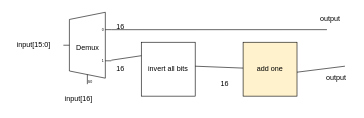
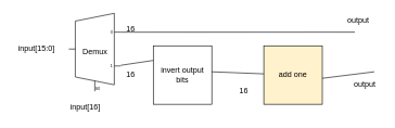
  <mxCell id="0" />
  <mxCell id="1" parent="0" />
  <mxCell id="2" value="input[16]" style="text;html=1;align=center;verticalAlign=middle;resizable=0;points=[];autosize=1;" vertex="1" parent="1"><mxGeometry x="100" y="155" width="60" height="20" as="geometry" /></mxCell>
  <mxCell id="3" value="Demux" style="shadow=0;dashed=0;align=center;html=1;strokeWidth=1;shape=mxgraph.electrical.abstract.mux2;operation=demux;" vertex="1" parent="1"><mxGeometry x="105" y="20" width="80" height="120" as="geometry" /></mxCell>
  <mxCell id="4" value="input[15:0]" style="text;html=1;align=center;verticalAlign=middle;resizable=0;points=[];autosize=1;" vertex="1" parent="1"><mxGeometry x="20" y="64" width="70" height="20" as="geometry" /></mxCell>
  <mxCell id="5" value="" style="endArrow=none;html=1;exitX=1;exitY=0.217;exitDx=0;exitDy=3;exitPerimeter=0;" edge="1" parent="1" source="3"><mxGeometry width="50" height="50" relative="1" as="geometry"><mxPoint x="355" y="70" as="sourcePoint" /><mxPoint x="545" y="49" as="targetPoint" /></mxGeometry></mxCell>
  <mxCell id="6" value="output" style="text;html=1;align=center;verticalAlign=middle;resizable=0;points=[];autosize=1;" vertex="1" parent="1"><mxGeometry x="525" y="21" width="50" height="20" as="geometry" /></mxCell>
  <mxCell id="7" value="16" style="text;html=1;align=center;verticalAlign=middle;resizable=0;points=[];autosize=1;" vertex="1" parent="1"><mxGeometry x="185" y="34" width="30" height="20" as="geometry" /></mxCell>
- <mxCell id="8" value="invert all bits" style="whiteSpace=wrap;html=1;aspect=fixed;" vertex="1" parent="1"><mxGeometry x="235" y="70" width="90" height="90" as="geometry" /></mxCell>
+ <mxCell id="8" value="invert output bits" style="whiteSpace=wrap;html=1;aspect=fixed;" vertex="1" parent="1"><mxGeometry x="235" y="70" width="90" height="90" as="geometry" /></mxCell>
  <mxCell id="9" value="add one" style="whiteSpace=wrap;html=1;aspect=fixed;fillColor=#fff2cc;" vertex="1" parent="1"><mxGeometry x="405" y="70" width="90" height="90" as="geometry" /></mxCell>
  <mxCell id="10" value="" style="endArrow=none;html=1;entryX=0;entryY=0.25;entryDx=0;entryDy=0;" edge="1" parent="1" target="8"><mxGeometry width="50" height="50" relative="1" as="geometry"><mxPoint x="185" y="100" as="sourcePoint" /><mxPoint x="235" y="50" as="targetPoint" /></mxGeometry></mxCell>
  <mxCell id="11" value="16" style="text;html=1;align=center;verticalAlign=middle;resizable=0;points=[];autosize=1;" vertex="1" parent="1"><mxGeometry x="185" y="105" width="30" height="20" as="geometry" /></mxCell>
  <mxCell id="12" value="" style="endArrow=none;html=1;" edge="1" parent="1" target="9"><mxGeometry width="50" height="50" relative="1" as="geometry"><mxPoint x="325" y="110" as="sourcePoint" /><mxPoint x="375" y="60" as="targetPoint" /></mxGeometry></mxCell>
  <mxCell id="13" value="16" style="text;html=1;align=center;verticalAlign=middle;resizable=0;points=[];autosize=1;" vertex="1" parent="1"><mxGeometry x="359" y="129" width="30" height="20" as="geometry" /></mxCell>
  <mxCell id="14" value="" style="endArrow=none;html=1;" edge="1" parent="1"><mxGeometry width="50" height="50" relative="1" as="geometry"><mxPoint x="495" y="120" as="sourcePoint" /><mxPoint x="575" y="110" as="targetPoint" /></mxGeometry></mxCell>
  <mxCell id="15" value="output" style="text;html=1;align=center;verticalAlign=middle;resizable=0;points=[];autosize=1;" vertex="1" parent="1"><mxGeometry x="535" y="120" width="50" height="20" as="geometry" /></mxCell>
